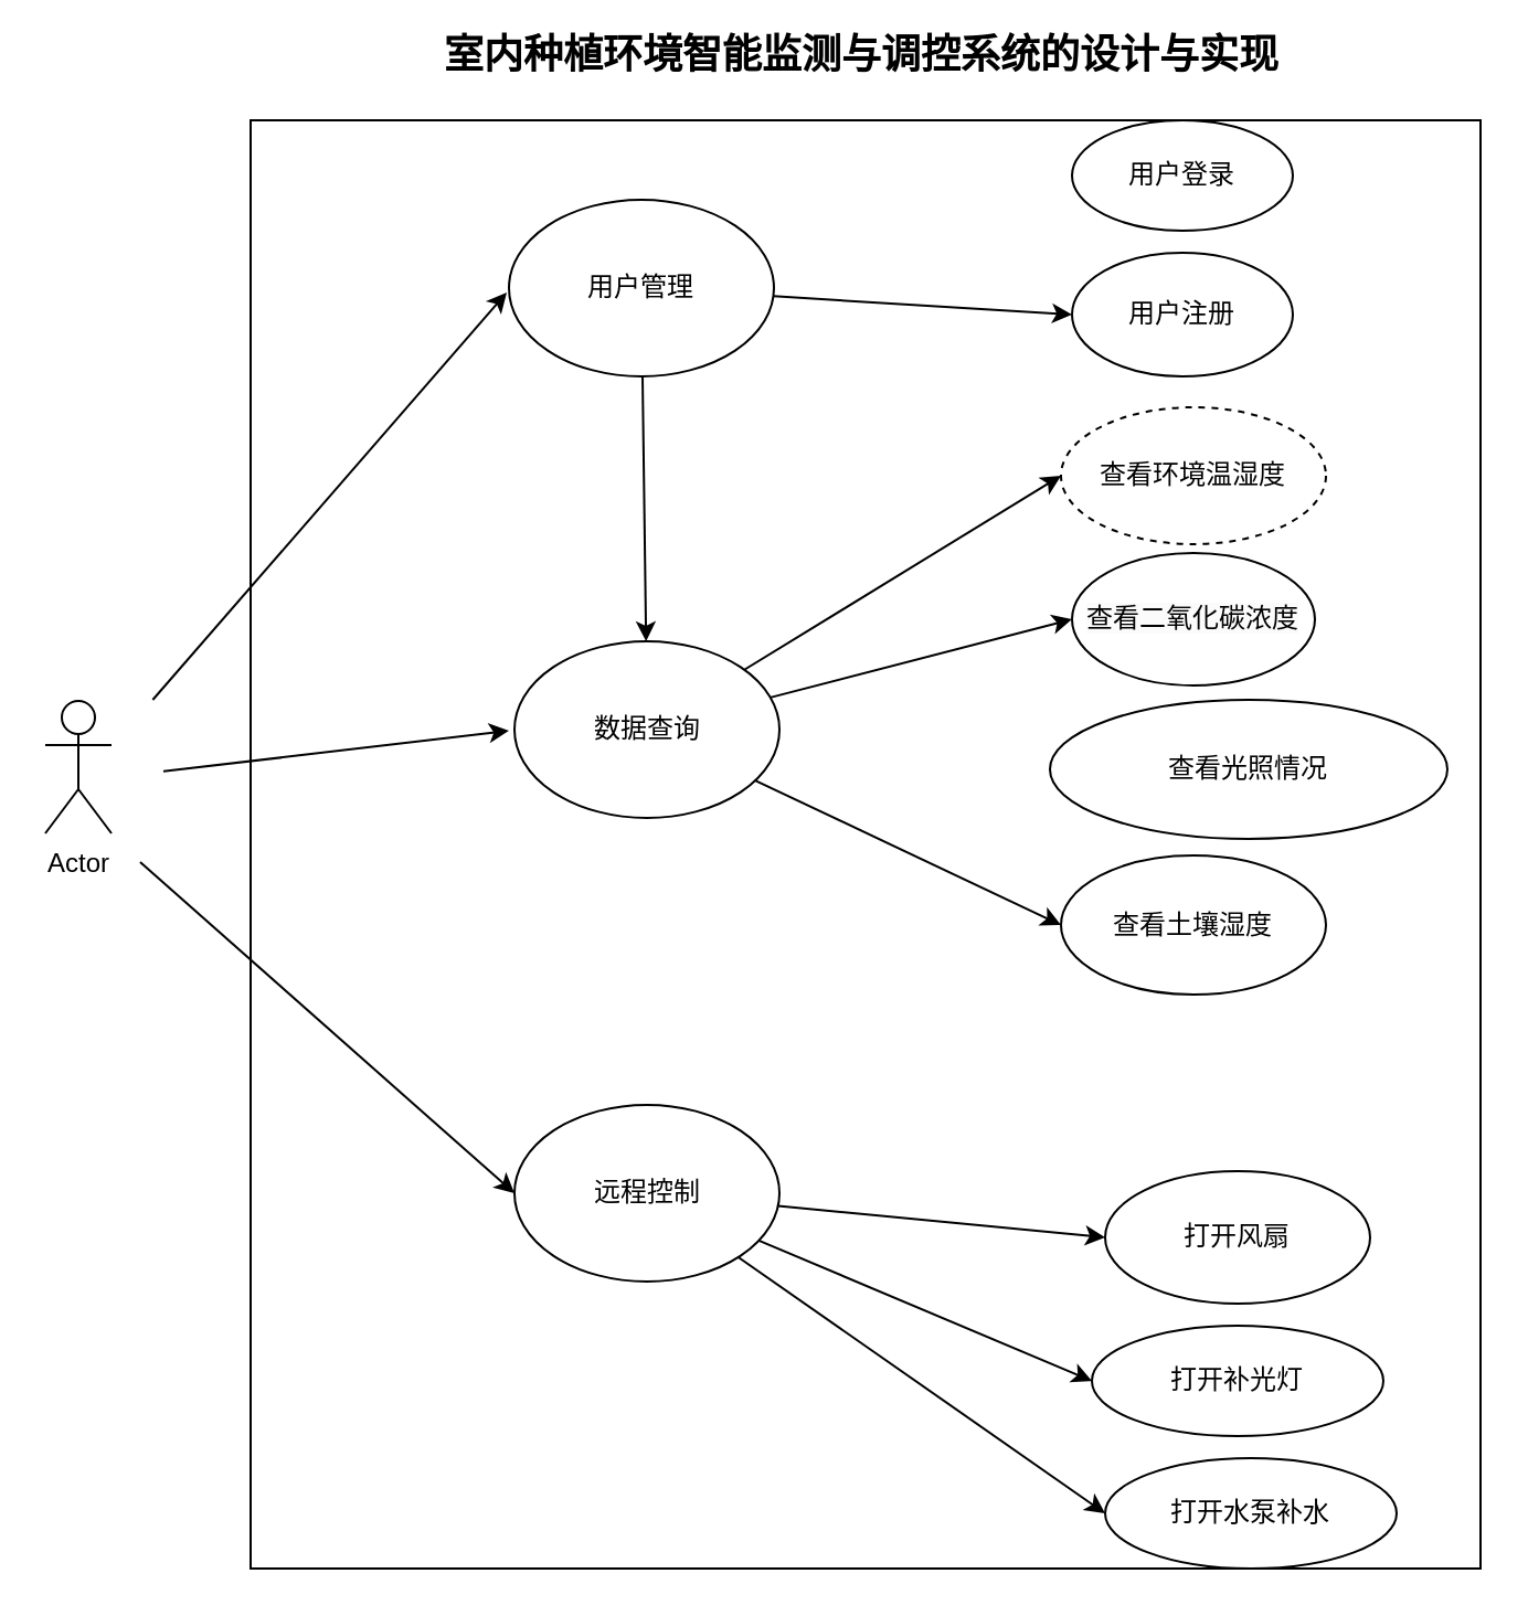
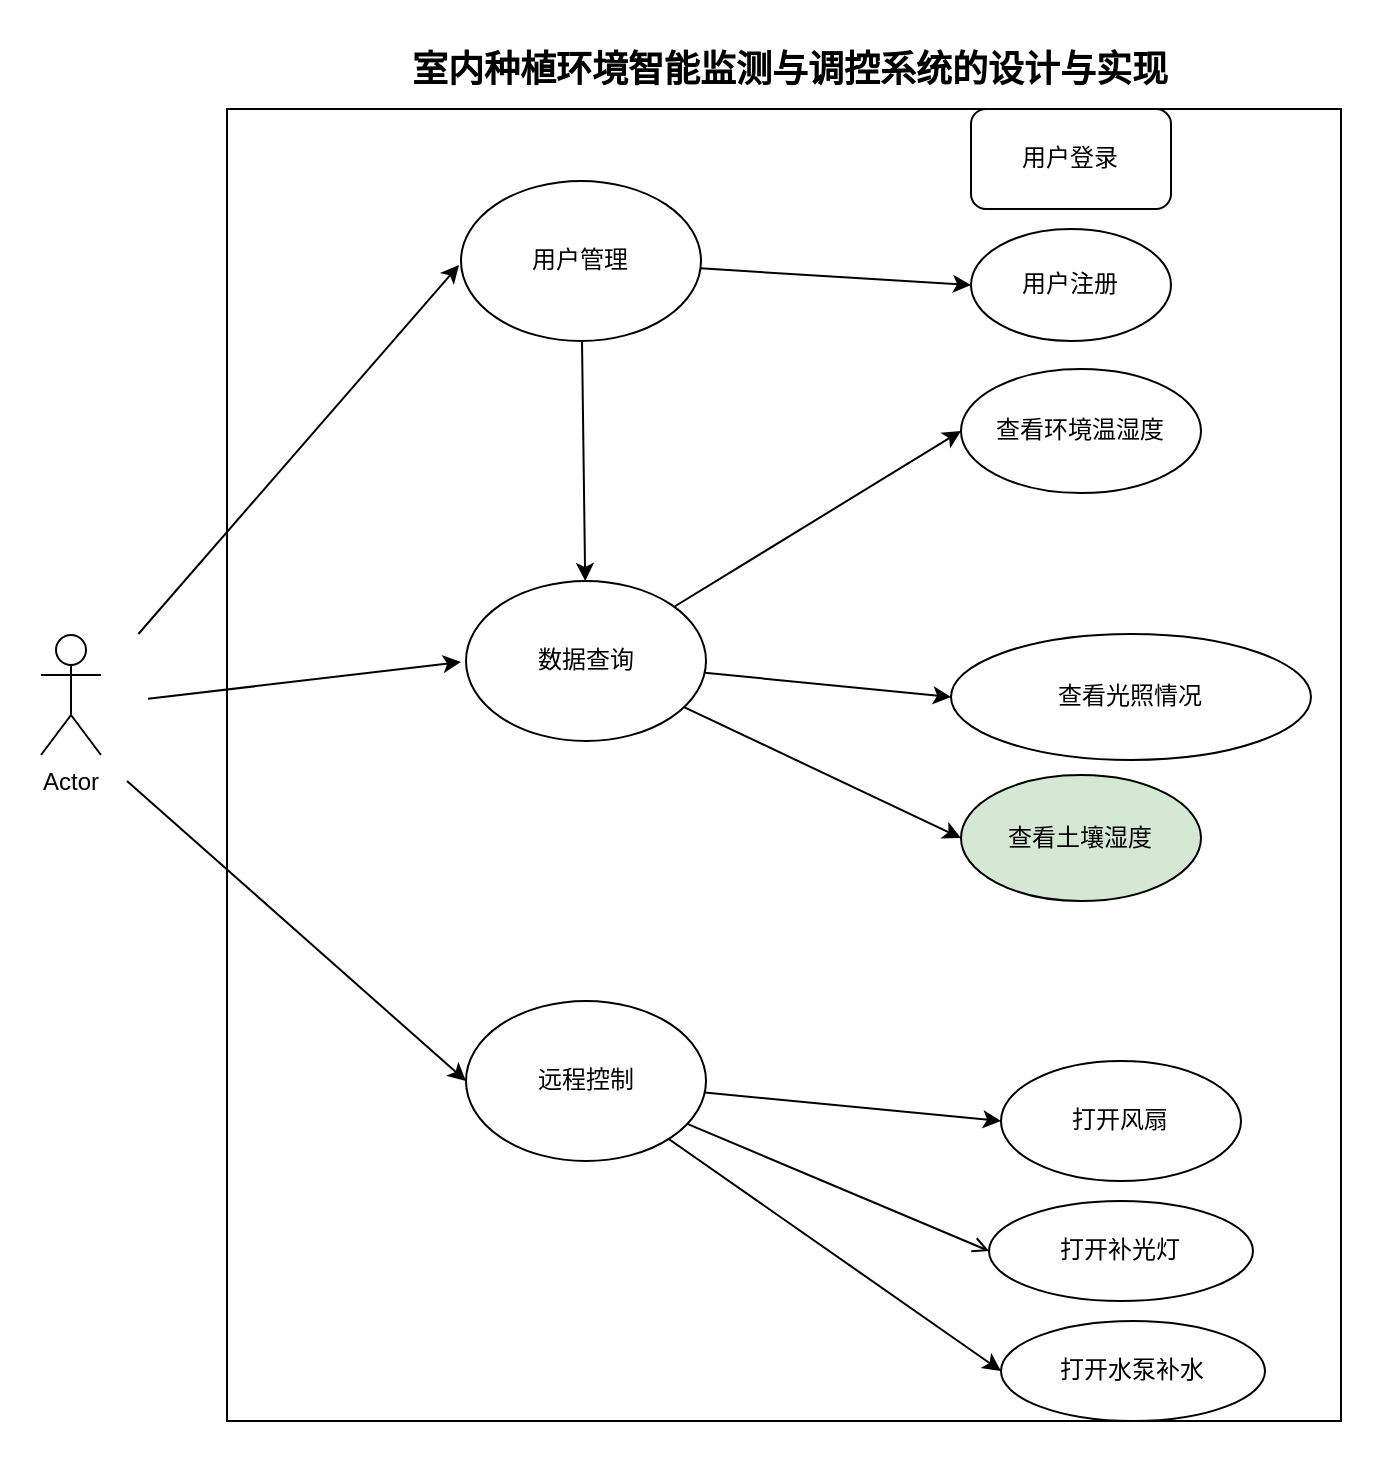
  <mxCell id="0" />
  <mxCell id="1" parent="0" />
  <mxCell id="2" value="" style="rounded=0;whiteSpace=wrap;html=1;" parent="1" vertex="1"><mxGeometry x="113" y="54" width="557" height="656" as="geometry" /></mxCell>
  <mxCell id="3" style="rounded=0;orthogonalLoop=1;jettySize=auto;html=1;entryX=0;entryY=0.5;entryDx=0;entryDy=0;elbow=vertical;" parent="1" edge="1"><mxGeometry relative="1" as="geometry"><mxPoint x="229" y="132" as="targetPoint" /><mxPoint x="68.683" y="316.5" as="sourcePoint" /></mxGeometry></mxCell>
  <mxCell id="4" style="rounded=0;orthogonalLoop=1;jettySize=auto;html=1;entryX=0;entryY=0.5;entryDx=0;entryDy=0;" parent="1" edge="1"><mxGeometry relative="1" as="geometry"><mxPoint x="230" y="330.5" as="targetPoint" /><mxPoint x="73.5" y="348.924" as="sourcePoint" /></mxGeometry></mxCell>
  <mxCell id="5" style="rounded=0;orthogonalLoop=1;jettySize=auto;html=1;entryX=0;entryY=0.5;entryDx=0;entryDy=0;" parent="1" edge="1" target="17"><mxGeometry relative="1" as="geometry"><mxPoint x="230" y="624" as="targetPoint" /><mxPoint x="62.981" y="390" as="sourcePoint" /></mxGeometry></mxCell>
  <mxCell id="6" style="rounded=0;orthogonalLoop=1;jettySize=auto;html=1;" parent="1" source="8" target="13" edge="1"><mxGeometry relative="1" as="geometry" /></mxCell>
  <mxCell id="7" style="rounded=0;orthogonalLoop=1;jettySize=auto;html=1;entryX=0;entryY=0.5;entryDx=0;entryDy=0;" parent="1" source="8" target="24" edge="1"><mxGeometry relative="1" as="geometry" /></mxCell>
  <mxCell id="8" value="用户管理" style="ellipse;whiteSpace=wrap;html=1;" parent="1" vertex="1"><mxGeometry x="230" y="90" width="120" height="80" as="geometry" /></mxCell>
  <mxCell id="9" style="rounded=0;orthogonalLoop=1;jettySize=auto;html=1;entryX=0;entryY=0.5;entryDx=0;entryDy=0;" parent="1" source="13" target="23" edge="1"><mxGeometry relative="1" as="geometry" /></mxCell>
- <mxCell id="10" style="rounded=0;orthogonalLoop=1;jettySize=auto;html=1;entryX=0;entryY=0.5;entryDx=0;entryDy=0;" parent="1" source="13" target="22" edge="1"><mxGeometry relative="1" as="geometry" /></mxCell>
+ <mxCell id="11" style="rounded=0;orthogonalLoop=1;jettySize=auto;html=1;entryX=0;entryY=0.5;entryDx=0;entryDy=0;" parent="1" source="13" target="21" edge="1"><mxGeometry relative="1" as="geometry" /></mxCell>
  <mxCell id="12" style="rounded=0;orthogonalLoop=1;jettySize=auto;html=1;entryX=0;entryY=0.5;entryDx=0;entryDy=0;" parent="1" source="13" target="20" edge="1"><mxGeometry relative="1" as="geometry" /></mxCell>
  <mxCell id="13" value="数据查询" style="ellipse;whiteSpace=wrap;html=1;" parent="1" vertex="1"><mxGeometry x="232.5" y="290" width="120" height="80" as="geometry" /></mxCell>
  <mxCell id="14" style="rounded=0;orthogonalLoop=1;jettySize=auto;html=1;entryX=0;entryY=0.5;entryDx=0;entryDy=0;" parent="1" source="17" target="18" edge="1"><mxGeometry relative="1" as="geometry" /></mxCell>
- <mxCell id="15" style="rounded=0;orthogonalLoop=1;jettySize=auto;html=1;entryX=0;entryY=0.5;entryDx=0;entryDy=0;" parent="1" source="17" target="19" edge="1"><mxGeometry relative="1" as="geometry" /></mxCell>
+ <mxCell id="15" style="rounded=0;orthogonalLoop=1;jettySize=auto;html=1;entryX=0;entryY=0.5;entryDx=0;entryDy=0;endArrow=open;" parent="1" source="17" target="19" edge="1"><mxGeometry relative="1" as="geometry" /></mxCell>
  <mxCell id="16" style="rounded=0;orthogonalLoop=1;jettySize=auto;html=1;entryX=0;entryY=0.5;entryDx=0;entryDy=0;" edge="1" parent="1" source="17" target="28"><mxGeometry relative="1" as="geometry" /></mxCell>
  <mxCell id="17" value="远程控制" style="ellipse;whiteSpace=wrap;html=1;" parent="1" vertex="1"><mxGeometry x="232.5" y="500" width="120" height="80" as="geometry" /></mxCell>
  <mxCell id="18" value="打开风扇" style="ellipse;whiteSpace=wrap;html=1;" parent="1" vertex="1"><mxGeometry x="500" y="530" width="120" height="60" as="geometry" /></mxCell>
  <mxCell id="19" value="打开补光灯" style="ellipse;whiteSpace=wrap;html=1;" parent="1" vertex="1"><mxGeometry x="494" y="600" width="132" height="50" as="geometry" /></mxCell>
- <mxCell id="20" value="查看土壤湿度" style="ellipse;whiteSpace=wrap;html=1;" parent="1" vertex="1"><mxGeometry x="480" y="387" width="120" height="63" as="geometry" /></mxCell>
+ <mxCell id="20" value="查看土壤湿度" style="ellipse;whiteSpace=wrap;html=1;fillColor=#d5e8d4;" parent="1" vertex="1"><mxGeometry x="480" y="387" width="120" height="63" as="geometry" /></mxCell>
  <mxCell id="21" value="查看光照情况" style="ellipse;whiteSpace=wrap;html=1;" parent="1" vertex="1"><mxGeometry x="475" y="316.5" width="180" height="63" as="geometry" /></mxCell>
- <mxCell id="22" value="&lt;span style=&quot;color: rgb(0, 0, 0); font-family: Helvetica; font-size: 12px; font-style: normal; font-variant-ligatures: normal; font-variant-caps: normal; font-weight: 400; letter-spacing: normal; orphans: 2; text-align: center; text-indent: 0px; text-transform: none; widows: 2; word-spacing: 0px; -webkit-text-stroke-width: 0px; white-space: normal; background-color: rgb(251, 251, 251); text-decoration-thickness: initial; text-decoration-style: initial; text-decoration-color: initial; display: inline !important; float: none;&quot;&gt;查看二氧化碳浓度&lt;/span&gt;" style="ellipse;whiteSpace=wrap;html=1;" parent="1" vertex="1"><mxGeometry x="485" y="250" width="110" height="60" as="geometry" /></mxCell>
- <mxCell id="23" value="查看环境温湿度" style="ellipse;whiteSpace=wrap;html=1;dashed=1;" parent="1" vertex="1"><mxGeometry x="480" y="184" width="120" height="62" as="geometry" /></mxCell>
+ <mxCell id="23" value="查看环境温湿度" style="ellipse;whiteSpace=wrap;html=1;" parent="1" vertex="1"><mxGeometry x="480" y="184" width="120" height="62" as="geometry" /></mxCell>
  <mxCell id="24" value="用户注册" style="ellipse;whiteSpace=wrap;html=1;" parent="1" vertex="1"><mxGeometry x="485" y="114" width="100" height="56" as="geometry" /></mxCell>
- <mxCell id="25" value="用户登录" style="ellipse;whiteSpace=wrap;html=1;" parent="1" vertex="1"><mxGeometry x="485" y="54" width="100" height="50" as="geometry" /></mxCell>
- <mxCell id="26" value="&lt;font style=&quot;font-size: 18px;&quot;&gt;&lt;b&gt;室内种植环境智能监测与调控系统的设计与实现&lt;/b&gt;&lt;/font&gt;" style="text;html=1;align=center;verticalAlign=middle;whiteSpace=wrap;rounded=0;" vertex="1" parent="1"><mxGeometry x="180" y="10" width="420" height="30" as="geometry" /></mxCell>
+ <mxCell id="25" value="用户登录" style="whiteSpace=wrap;html=1;rounded=1;" parent="1" vertex="1"><mxGeometry x="485" y="54" width="100" height="50" as="geometry" /></mxCell>
+ <mxCell id="26" value="&lt;font style=&quot;font-size: 18px;&quot;&gt;&lt;b&gt;室内种植环境智能监测与调控系统的设计与实现&lt;/b&gt;&lt;/font&gt;" style="text;html=1;align=center;verticalAlign=middle;whiteSpace=wrap;rounded=0;" vertex="1" parent="1"><mxGeometry x="185" y="20" width="420" height="30" as="geometry" /></mxCell>
  <mxCell id="27" value="Actor" style="shape=umlActor;verticalLabelPosition=bottom;verticalAlign=top;html=1;outlineConnect=0;" vertex="1" parent="1"><mxGeometry x="20" y="317" width="30" height="60" as="geometry" /></mxCell>
  <mxCell id="28" value="打开水泵补水" style="ellipse;whiteSpace=wrap;html=1;" vertex="1" parent="1"><mxGeometry x="500" y="660" width="132" height="50" as="geometry" /></mxCell>
